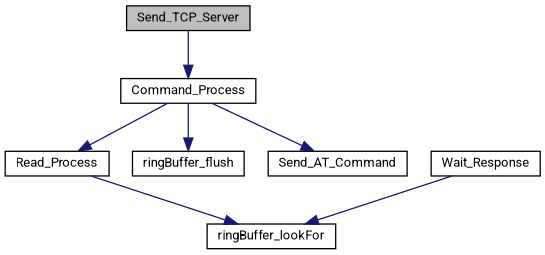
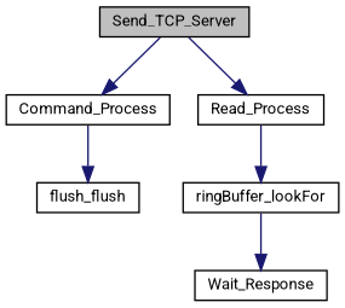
  digraph {
    fontname=Roboto
    rankdir=TB
    node [color=black fillcolor=white fontname=Roboto fontsize=10 shape=record style=filled]
    edge [color=midnightblue fontname=Roboto fontsize=10 labelfontname=Helvetica labelfontsize=10 style=solid]
    n1 [fillcolor=grey75 fontcolor=black height=0.2 label=Send_TCP_Server width=0.4]
    n2 [height=0.2 label=Command_Process width=0.4]
    n3 [height=0.2 label=Read_Process width=0.4]
-   n4 [height=0.2 label=ringBuffer_flush width=0.4]
-   n5 [height=0.2 label=Send_AT_Command width=0.4]
+   n4 [height=0.2 label=flush_flush width=0.4]
    n6 [height=0.2 label=ringBuffer_lookFor width=0.4]
    n7 [height=0.2 label=Wait_Response width=0.4]
    n1 -> n2
-   n2 -> n3
+   n1 -> n3
    n2 -> n4
-   n2 -> n5
    n3 -> n6
-   n7 -> n6
+   n6 -> n7
  }
